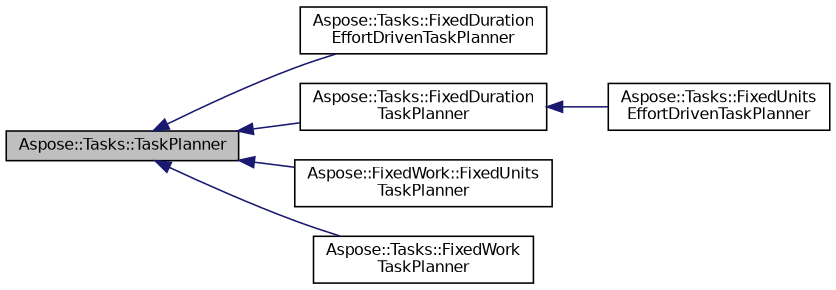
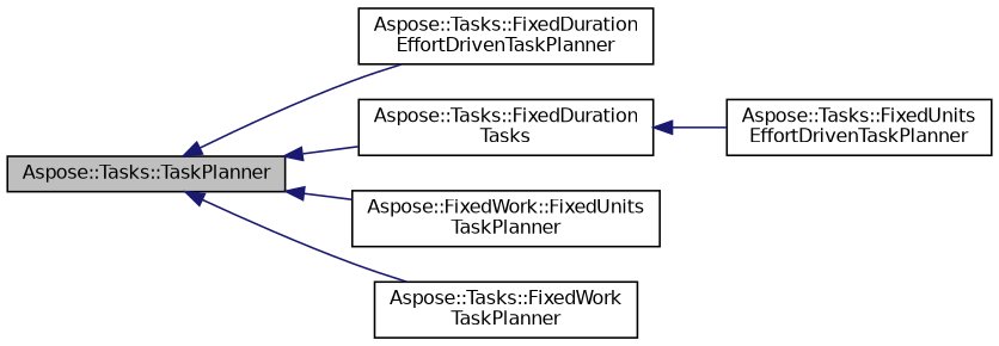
  digraph {
    rankdir=LR
    node [color=black fillcolor=white fontname=Helvetica fontsize=10 shape=record style=filled]
    edge [color=midnightblue dir=back fontname=Helvetica fontsize=10 labelfontname=Helvetica labelfontsize=10 style=solid]
    n1 [fillcolor=grey75 fontcolor=black height=0.2 label="Aspose::Tasks::TaskPlanner" width=0.4]
    n2 [height=0.2 label="Aspose::Tasks::FixedDuration\lEffortDrivenTaskPlanner" width=0.4]
-   n3 [height=0.2 label="Aspose::Tasks::FixedDuration\lTaskPlanner" width=0.4]
+   n3 [height=0.2 label="Aspose::Tasks::FixedDuration\lTasks" width=0.4]
    n4 [height=0.2 label="Aspose::FixedWork::FixedUnits\lTaskPlanner" width=0.4]
    n5 [height=0.2 label="Aspose::Tasks::FixedWork\lTaskPlanner" width=0.4]
    n6 [height=0.2 label="Aspose::Tasks::FixedUnits\lEffortDrivenTaskPlanner" width=0.4]
    n1 -> n2
    n1 -> n3
    n1 -> n4
    n1 -> n5
    n3 -> n6
  }
